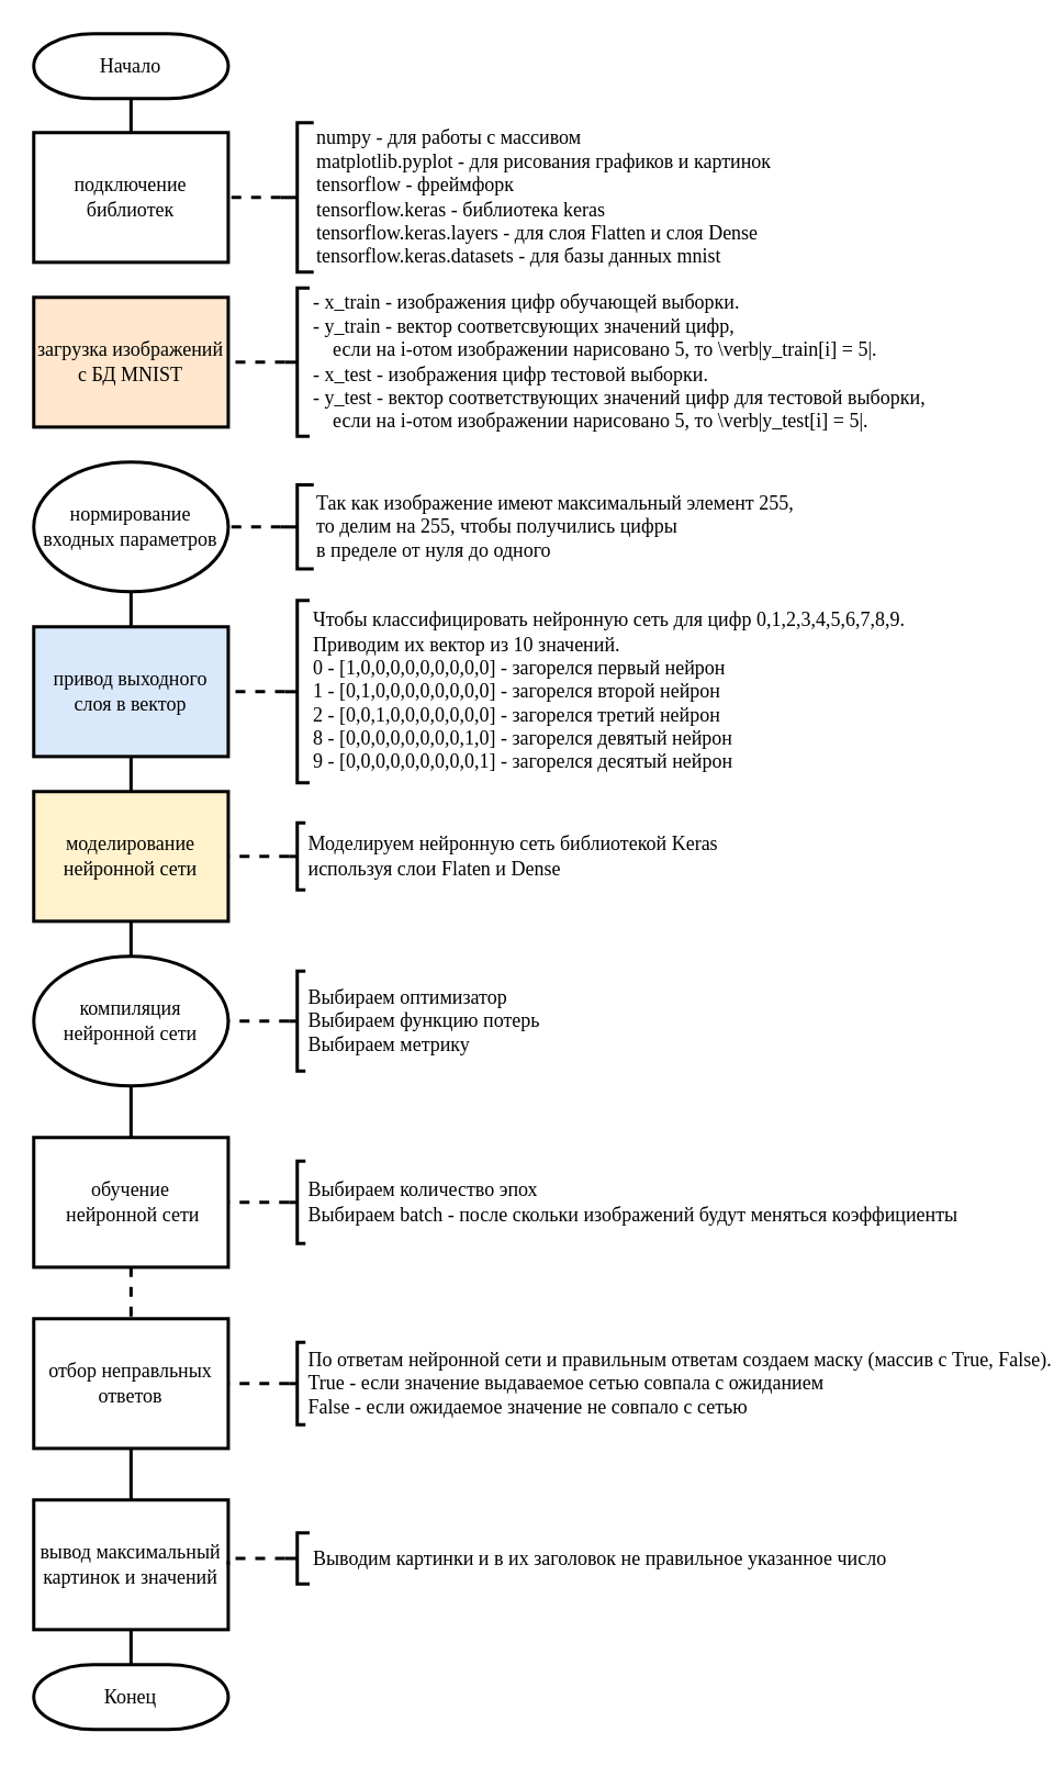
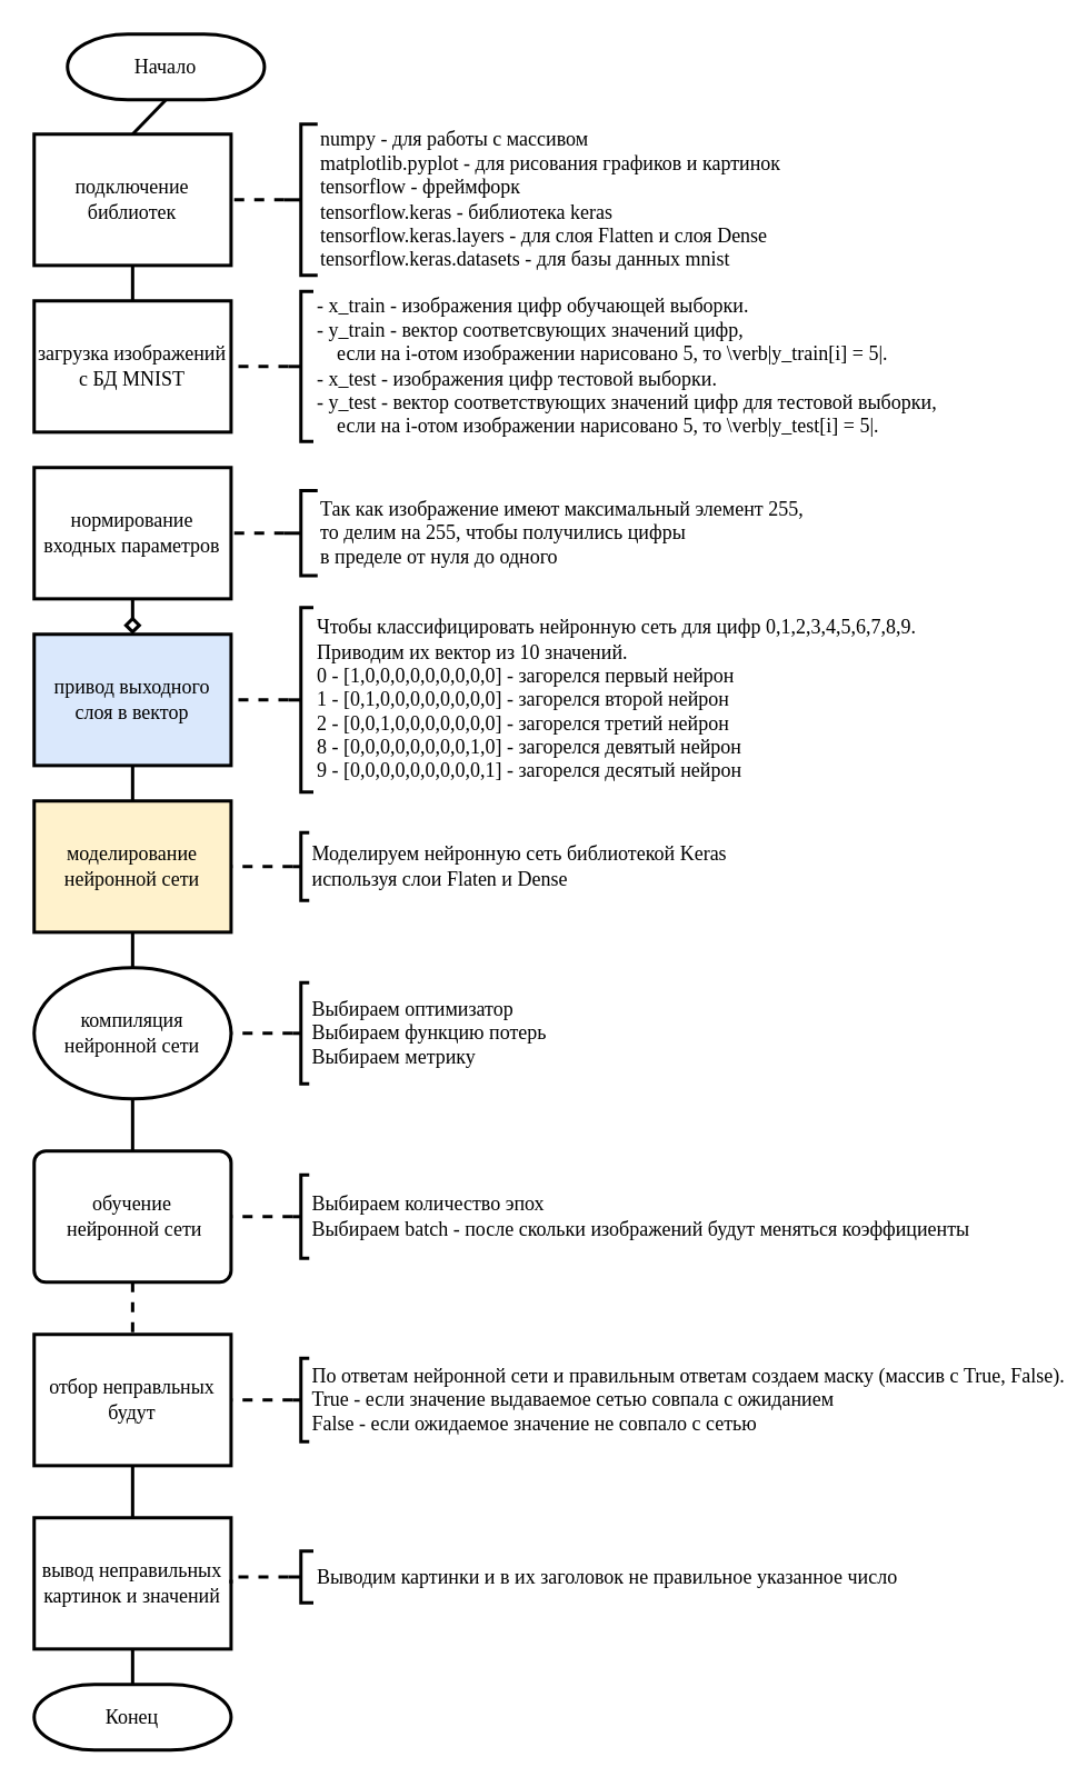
  <mxCell id="0" />
  <mxCell id="1" parent="0" />
  <mxCell id="2" style="rounded=0;orthogonalLoop=1;jettySize=auto;html=1;exitX=0.5;exitY=1;exitDx=0;exitDy=0;exitPerimeter=0;entryX=0.5;entryY=0;entryDx=0;entryDy=0;strokeWidth=2;endArrow=none;endFill=0;fontFamily=Times New Roman;" edge="1" parent="1" source="3" target="5"><mxGeometry relative="1" as="geometry" /></mxCell>
- <mxCell id="3" value="Начало" style="strokeWidth=2;html=1;shape=mxgraph.flowchart.terminator;whiteSpace=wrap;fontFamily=Times New Roman;" vertex="1" parent="1"><mxGeometry x="20" y="20" width="118.11" height="39.37" as="geometry" /></mxCell>
+ <mxCell id="3" value="Начало" style="strokeWidth=2;html=1;shape=mxgraph.flowchart.terminator;whiteSpace=wrap;fontFamily=Times New Roman;" vertex="1" parent="1"><mxGeometry x="40" y="20" width="118.11" height="39.37" as="geometry" /></mxCell>
+ <mxCell id="4" style="edgeStyle=none;rounded=0;orthogonalLoop=1;jettySize=auto;html=1;exitX=0.5;exitY=1;exitDx=0;exitDy=0;entryX=0.5;entryY=0;entryDx=0;entryDy=0;endArrow=none;endFill=0;strokeWidth=2;fontFamily=Times New Roman;" edge="1" parent="1" source="5" target="6"><mxGeometry relative="1" as="geometry" /></mxCell>
  <mxCell id="5" value="подключение библиотек" style="rounded=0;whiteSpace=wrap;html=1;absoluteArcSize=1;arcSize=14;strokeWidth=2;fontFamily=Times New Roman;" vertex="1" parent="1"><mxGeometry x="20" y="80" width="118.11" height="78.74" as="geometry" /></mxCell>
- <mxCell id="6" value="загрузка изображений c БД MNIST" style="rounded=0;whiteSpace=wrap;html=1;absoluteArcSize=1;arcSize=14;strokeWidth=2;fontFamily=Times New Roman;fillColor=#ffe6cc;" vertex="1" parent="1"><mxGeometry x="20" y="180" width="118.11" height="78.74" as="geometry" /></mxCell>
- <mxCell id="7" style="edgeStyle=none;rounded=0;orthogonalLoop=1;jettySize=auto;html=1;exitX=0.5;exitY=1;exitDx=0;exitDy=0;entryX=0.5;entryY=0;entryDx=0;entryDy=0;endArrow=none;endFill=0;strokeWidth=2;fontFamily=Times New Roman;" edge="1" parent="1" source="8" target="10"><mxGeometry relative="1" as="geometry" /></mxCell>
- <mxCell id="8" value="нормирование входных параметров" style="ellipse;whiteSpace=wrap;html=1;absoluteArcSize=1;arcSize=14;strokeWidth=2;fontFamily=Times New Roman;" vertex="1" parent="1"><mxGeometry x="20" y="280" width="118.11" height="78.74" as="geometry" /></mxCell>
+ <mxCell id="6" value="загрузка изображений c БД MNIST" style="rounded=0;whiteSpace=wrap;html=1;absoluteArcSize=1;arcSize=14;strokeWidth=2;fontFamily=Times New Roman;" vertex="1" parent="1"><mxGeometry x="20" y="180" width="118.11" height="78.74" as="geometry" /></mxCell>
+ <mxCell id="7" style="edgeStyle=none;rounded=0;orthogonalLoop=1;jettySize=auto;html=1;exitX=0.5;exitY=1;exitDx=0;exitDy=0;entryX=0.5;entryY=0;entryDx=0;entryDy=0;endArrow=diamond;endFill=0;strokeWidth=2;fontFamily=Times New Roman;" edge="1" parent="1" source="8" target="10"><mxGeometry relative="1" as="geometry" /></mxCell>
+ <mxCell id="8" value="нормирование входных параметров" style="rounded=0;whiteSpace=wrap;html=1;absoluteArcSize=1;arcSize=14;strokeWidth=2;fontFamily=Times New Roman;" vertex="1" parent="1"><mxGeometry x="20" y="280" width="118.11" height="78.74" as="geometry" /></mxCell>
  <mxCell id="9" style="edgeStyle=none;rounded=0;orthogonalLoop=1;jettySize=auto;html=1;exitX=0.5;exitY=1;exitDx=0;exitDy=0;endArrow=none;endFill=0;strokeWidth=2;fontFamily=Times New Roman;" edge="1" parent="1" source="10" target="12"><mxGeometry relative="1" as="geometry" /></mxCell>
  <mxCell id="10" value="привод выходного слоя в вектор" style="rounded=0;whiteSpace=wrap;html=1;absoluteArcSize=1;arcSize=14;strokeWidth=2;fontFamily=Times New Roman;fillColor=#dae8fc;" vertex="1" parent="1"><mxGeometry x="20" y="380" width="118.11" height="78.74" as="geometry" /></mxCell>
  <mxCell id="11" style="edgeStyle=none;rounded=0;orthogonalLoop=1;jettySize=auto;html=1;exitX=0.5;exitY=1;exitDx=0;exitDy=0;entryX=0.5;entryY=0;entryDx=0;entryDy=0;endArrow=none;endFill=0;strokeWidth=2;fontFamily=Times New Roman;" edge="1" parent="1" source="12" target="14"><mxGeometry relative="1" as="geometry" /></mxCell>
  <mxCell id="12" value="моделирование нейронной сети" style="rounded=0;whiteSpace=wrap;html=1;absoluteArcSize=1;arcSize=14;strokeWidth=2;fontFamily=Times New Roman;fillColor=#fff2cc;" vertex="1" parent="1"><mxGeometry x="20" y="480" width="118.11" height="78.74" as="geometry" /></mxCell>
  <mxCell id="13" style="edgeStyle=none;rounded=0;orthogonalLoop=1;jettySize=auto;html=1;exitX=0.5;exitY=1;exitDx=0;exitDy=0;entryX=0.5;entryY=0;entryDx=0;entryDy=0;endArrow=none;endFill=0;strokeWidth=2;fontFamily=Times New Roman;" edge="1" parent="1" source="14" target="16"><mxGeometry relative="1" as="geometry" /></mxCell>
  <mxCell id="14" value="компиляция нейронной сети" style="ellipse;whiteSpace=wrap;html=1;absoluteArcSize=1;arcSize=14;strokeWidth=2;fontFamily=Times New Roman;" vertex="1" parent="1"><mxGeometry x="20" y="580" width="118.11" height="78.74" as="geometry" /></mxCell>
  <mxCell id="15" style="edgeStyle=none;rounded=0;orthogonalLoop=1;jettySize=auto;html=1;exitX=0.5;exitY=1;exitDx=0;exitDy=0;entryX=0.5;entryY=0;entryDx=0;entryDy=0;endArrow=none;endFill=0;strokeWidth=2;fontFamily=Times New Roman;dashed=1;" edge="1" parent="1" source="16" target="18"><mxGeometry relative="1" as="geometry" /></mxCell>
- <mxCell id="16" value="обучение&lt;br&gt;&amp;nbsp;нейронной сети" style="rounded=0;whiteSpace=wrap;html=1;absoluteArcSize=1;arcSize=14;strokeWidth=2;fontFamily=Times New Roman;" vertex="1" parent="1"><mxGeometry x="20" y="690" width="118.11" height="78.74" as="geometry" /></mxCell>
+ <mxCell id="16" value="обучение&lt;br&gt;&amp;nbsp;нейронной сети" style="whiteSpace=wrap;html=1;absoluteArcSize=1;arcSize=14;strokeWidth=2;fontFamily=Times New Roman;rounded=1;" vertex="1" parent="1"><mxGeometry x="20" y="690" width="118.11" height="78.74" as="geometry" /></mxCell>
  <mxCell id="17" style="edgeStyle=none;rounded=0;orthogonalLoop=1;jettySize=auto;html=1;exitX=0.5;exitY=1;exitDx=0;exitDy=0;entryX=0.5;entryY=0;entryDx=0;entryDy=0;endArrow=none;endFill=0;strokeWidth=2;fontFamily=Times New Roman;" edge="1" parent="1" source="18" target="20"><mxGeometry relative="1" as="geometry" /></mxCell>
- <mxCell id="18" value="отбор неправльных ответов" style="rounded=0;whiteSpace=wrap;html=1;absoluteArcSize=1;arcSize=14;strokeWidth=2;fontFamily=Times New Roman;" vertex="1" parent="1"><mxGeometry x="20" y="800" width="118.11" height="78.74" as="geometry" /></mxCell>
+ <mxCell id="18" value="отбор неправльных будут" style="rounded=0;whiteSpace=wrap;html=1;absoluteArcSize=1;arcSize=14;strokeWidth=2;fontFamily=Times New Roman;" vertex="1" parent="1"><mxGeometry x="20" y="800" width="118.11" height="78.74" as="geometry" /></mxCell>
  <mxCell id="19" style="edgeStyle=none;rounded=0;orthogonalLoop=1;jettySize=auto;html=1;exitX=0.5;exitY=1;exitDx=0;exitDy=0;entryX=0.5;entryY=0;entryDx=0;entryDy=0;entryPerimeter=0;endArrow=none;endFill=0;strokeWidth=2;fontFamily=Times New Roman;" edge="1" parent="1" source="20" target="21"><mxGeometry relative="1" as="geometry" /></mxCell>
- <mxCell id="20" value="вывод максимальный картинок и значений" style="rounded=0;whiteSpace=wrap;html=1;absoluteArcSize=1;arcSize=14;strokeWidth=2;fontFamily=Times New Roman;" vertex="1" parent="1"><mxGeometry x="20" y="910" width="118.11" height="78.74" as="geometry" /></mxCell>
+ <mxCell id="20" value="вывод неправильных картинок и значений" style="rounded=0;whiteSpace=wrap;html=1;absoluteArcSize=1;arcSize=14;strokeWidth=2;fontFamily=Times New Roman;" vertex="1" parent="1"><mxGeometry x="20" y="910" width="118.11" height="78.74" as="geometry" /></mxCell>
  <mxCell id="21" value="Конец" style="strokeWidth=2;html=1;shape=mxgraph.flowchart.terminator;whiteSpace=wrap;fontFamily=Times New Roman;" vertex="1" parent="1"><mxGeometry x="20" y="1010" width="118.11" height="39.37" as="geometry" /></mxCell>
  <mxCell id="22" style="edgeStyle=orthogonalEdgeStyle;rounded=0;orthogonalLoop=1;jettySize=auto;html=1;exitX=0;exitY=0.5;exitDx=0;exitDy=0;exitPerimeter=0;entryX=1;entryY=0.5;entryDx=0;entryDy=0;endArrow=none;endFill=0;strokeWidth=2;dashed=1;fontFamily=Times New Roman;" edge="1" parent="1" source="23" target="5"><mxGeometry relative="1" as="geometry" /></mxCell>
  <mxCell id="23" value="numpy - для работы с массивом&lt;br&gt;matplotlib.pyplot - для рисования графиков и картинок&lt;br&gt;tensorflow - фреймфорк&lt;br&gt;tensorflow.keras - библиотека keras&lt;br&gt;tensorflow.keras.layers - для слоя Flatten и слоя Dense&lt;br&gt;tensorflow.keras.datasets - для базы данных mnist" style="strokeWidth=2;html=1;shape=mxgraph.flowchart.annotation_2;align=left;labelPosition=right;pointerEvents=1;rounded=0;fontFamily=Times New Roman;" vertex="1" parent="1"><mxGeometry x="170" y="74.06" width="20" height="90.63" as="geometry" /></mxCell>
  <mxCell id="24" style="edgeStyle=orthogonalEdgeStyle;rounded=0;orthogonalLoop=1;jettySize=auto;html=1;exitX=0;exitY=0.5;exitDx=0;exitDy=0;exitPerimeter=0;entryX=1;entryY=0.5;entryDx=0;entryDy=0;dashed=1;endArrow=none;endFill=0;strokeWidth=2;fontFamily=Times New Roman;" edge="1" parent="1" source="25" target="8"><mxGeometry relative="1" as="geometry" /></mxCell>
  <mxCell id="25" value="Так как изображение имеют максимальный элемент 255,&lt;br&gt;то делим на 255, чтобы получились цифры&lt;br&gt;в пределе от нуля до одного" style="strokeWidth=2;html=1;shape=mxgraph.flowchart.annotation_2;align=left;labelPosition=right;pointerEvents=1;rounded=0;fontFamily=Times New Roman;" vertex="1" parent="1"><mxGeometry x="170" y="293.87" width="20" height="51" as="geometry" /></mxCell>
  <mxCell id="26" style="edgeStyle=orthogonalEdgeStyle;rounded=0;orthogonalLoop=1;jettySize=auto;html=1;exitX=0;exitY=0.5;exitDx=0;exitDy=0;exitPerimeter=0;entryX=1;entryY=0.5;entryDx=0;entryDy=0;dashed=1;endArrow=none;endFill=0;strokeWidth=2;fontFamily=Times New Roman;" edge="1" parent="1" source="27" target="10"><mxGeometry relative="1" as="geometry" /></mxCell>
  <mxCell id="27" value="Чтобы классифицировать нейронную сеть для цифр 0,1,2,3,4,5,6,7,8,9.&lt;br&gt;Приводим их вектор из 10 значений.&lt;br&gt;0 - [1,0,0,0,0,0,0,0,0,0] - загорелся первый нейрон&lt;br&gt;1 - [0,1,0,0,0,0,0,0,0,0] - загорелся второй нейрон&lt;br&gt;2 - [0,0,1,0,0,0,0,0,0,0] - загорелся третий нейрон&lt;br&gt;8 - [0,0,0,0,0,0,0,0,1,0] - загорелся девятый нейрон&lt;br&gt;9 - [0,0,0,0,0,0,0,0,0,1] - загорелся десятый нейрон" style="strokeWidth=2;html=1;shape=mxgraph.flowchart.annotation_2;align=left;labelPosition=right;pointerEvents=1;rounded=0;fontFamily=Times New Roman;" vertex="1" parent="1"><mxGeometry x="172.5" y="364.06" width="15" height="110.63" as="geometry" /></mxCell>
  <mxCell id="28" style="edgeStyle=orthogonalEdgeStyle;rounded=0;orthogonalLoop=1;jettySize=auto;html=1;exitX=0;exitY=0.5;exitDx=0;exitDy=0;exitPerimeter=0;entryX=1;entryY=0.5;entryDx=0;entryDy=0;dashed=1;endArrow=none;endFill=0;strokeWidth=2;fontFamily=Times New Roman;" edge="1" parent="1" source="29" target="12"><mxGeometry relative="1" as="geometry" /></mxCell>
  <mxCell id="29" value="Моделируем нейронную сеть библиотекой Keras&lt;br&gt;используя слои Flaten и Dense" style="strokeWidth=2;html=1;shape=mxgraph.flowchart.annotation_2;align=left;labelPosition=right;pointerEvents=1;rounded=0;fontFamily=Times New Roman;" vertex="1" parent="1"><mxGeometry x="175" y="499.05" width="10" height="40.63" as="geometry" /></mxCell>
  <mxCell id="30" style="edgeStyle=orthogonalEdgeStyle;rounded=0;orthogonalLoop=1;jettySize=auto;html=1;exitX=0;exitY=0.5;exitDx=0;exitDy=0;exitPerimeter=0;entryX=1;entryY=0.5;entryDx=0;entryDy=0;dashed=1;endArrow=none;endFill=0;strokeWidth=2;fontFamily=Times New Roman;" edge="1" parent="1" source="31" target="16"><mxGeometry relative="1" as="geometry" /></mxCell>
  <mxCell id="31" value="Выбираем количество эпох&lt;br&gt;Выбираем batch - после скольки изображений будут меняться коэффициенты" style="strokeWidth=2;html=1;shape=mxgraph.flowchart.annotation_2;align=left;labelPosition=right;pointerEvents=1;rounded=0;fontFamily=Times New Roman;" vertex="1" parent="1"><mxGeometry x="175" y="704.37" width="10" height="50" as="geometry" /></mxCell>
  <mxCell id="32" style="edgeStyle=orthogonalEdgeStyle;rounded=0;orthogonalLoop=1;jettySize=auto;html=1;exitX=0;exitY=0.5;exitDx=0;exitDy=0;exitPerimeter=0;entryX=1;entryY=0.5;entryDx=0;entryDy=0;dashed=1;endArrow=none;endFill=0;strokeWidth=2;fontFamily=Times New Roman;" edge="1" parent="1" source="33" target="14"><mxGeometry relative="1" as="geometry" /></mxCell>
  <mxCell id="33" value="Выбираем оптимизатор&lt;br&gt;Выбираем функцию потерь&lt;br&gt;Выбираем метрику" style="strokeWidth=2;html=1;shape=mxgraph.flowchart.annotation_2;align=left;labelPosition=right;pointerEvents=1;rounded=0;fontFamily=Times New Roman;" vertex="1" parent="1"><mxGeometry x="175" y="589.05" width="10" height="60.63" as="geometry" /></mxCell>
  <mxCell id="34" style="edgeStyle=orthogonalEdgeStyle;rounded=0;orthogonalLoop=1;jettySize=auto;html=1;exitX=0;exitY=0.5;exitDx=0;exitDy=0;exitPerimeter=0;entryX=1;entryY=0.5;entryDx=0;entryDy=0;dashed=1;endArrow=none;endFill=0;strokeWidth=2;fontFamily=Times New Roman;" edge="1" parent="1" source="35" target="18"><mxGeometry relative="1" as="geometry" /></mxCell>
  <mxCell id="35" value="По ответам нейронной сети и правильным ответам создаем маску (массив с True, False).&lt;br&gt;True - если значение выдаваемое сетью совпала с ожиданием&lt;br&gt;False - если ожидаемое значение не совпало с сетью" style="strokeWidth=2;html=1;shape=mxgraph.flowchart.annotation_2;align=left;labelPosition=right;pointerEvents=1;rounded=0;fontFamily=Times New Roman;" vertex="1" parent="1"><mxGeometry x="175" y="814.37" width="10" height="50" as="geometry" /></mxCell>
  <mxCell id="36" style="edgeStyle=orthogonalEdgeStyle;rounded=0;orthogonalLoop=1;jettySize=auto;html=1;exitX=0;exitY=0.5;exitDx=0;exitDy=0;exitPerimeter=0;entryX=1;entryY=0.5;entryDx=0;entryDy=0;dashed=1;endArrow=none;endFill=0;strokeWidth=2;fontFamily=Times New Roman;" edge="1" parent="1" source="37" target="20"><mxGeometry relative="1" as="geometry" /></mxCell>
  <mxCell id="37" value="Выводим картинки и в их заголовок не правильное указанное число" style="strokeWidth=2;html=1;shape=mxgraph.flowchart.annotation_2;align=left;labelPosition=right;pointerEvents=1;rounded=0;fontFamily=Times New Roman;" vertex="1" parent="1"><mxGeometry x="172.5" y="930" width="15" height="31" as="geometry" /></mxCell>
  <mxCell id="38" style="edgeStyle=orthogonalEdgeStyle;rounded=0;orthogonalLoop=1;jettySize=auto;html=1;exitX=0;exitY=0.5;exitDx=0;exitDy=0;exitPerimeter=0;entryX=1;entryY=0.5;entryDx=0;entryDy=0;dashed=1;endArrow=none;endFill=0;strokeWidth=2;fontFamily=Times New Roman;" edge="1" parent="1" source="39" target="6"><mxGeometry relative="1" as="geometry" /></mxCell>
  <mxCell id="39" value="&lt;div&gt;- x_train - изображения цифр обучающей выборки.&lt;/div&gt;&lt;div&gt;- у_train - вектор соответсвующих значений цифр,&lt;/div&gt;&lt;div&gt;&amp;nbsp; &amp;nbsp; если на i-отом изображении нарисовано 5, то \verb|y_train[i] = 5|.&lt;/div&gt;&lt;div&gt;- x_test - изображения цифр тестовой выборки.&lt;/div&gt;&lt;div&gt;&lt;span&gt;- у_test - вектор соответствующих значений цифр для тестовой выборки,&lt;/span&gt;&lt;br&gt;&lt;/div&gt;&lt;div&gt;&amp;nbsp; &amp;nbsp; если на i-отом изображении нарисовано 5, то \verb|y_test[i] = 5|.&lt;/div&gt;" style="strokeWidth=2;html=1;shape=mxgraph.flowchart.annotation_2;align=left;labelPosition=right;pointerEvents=1;rounded=0;fontFamily=Times New Roman;" vertex="1" parent="1"><mxGeometry x="172.5" y="174.37" width="15" height="90" as="geometry" /></mxCell>
